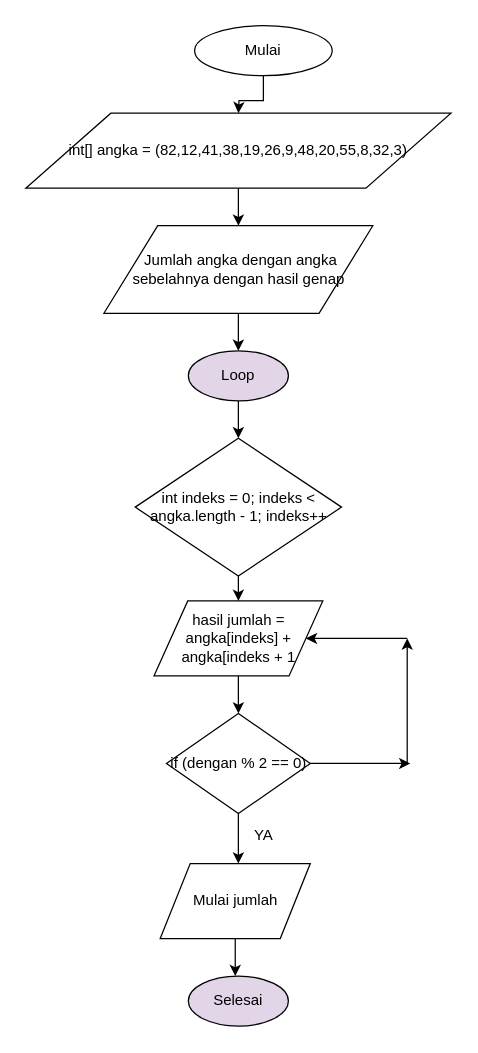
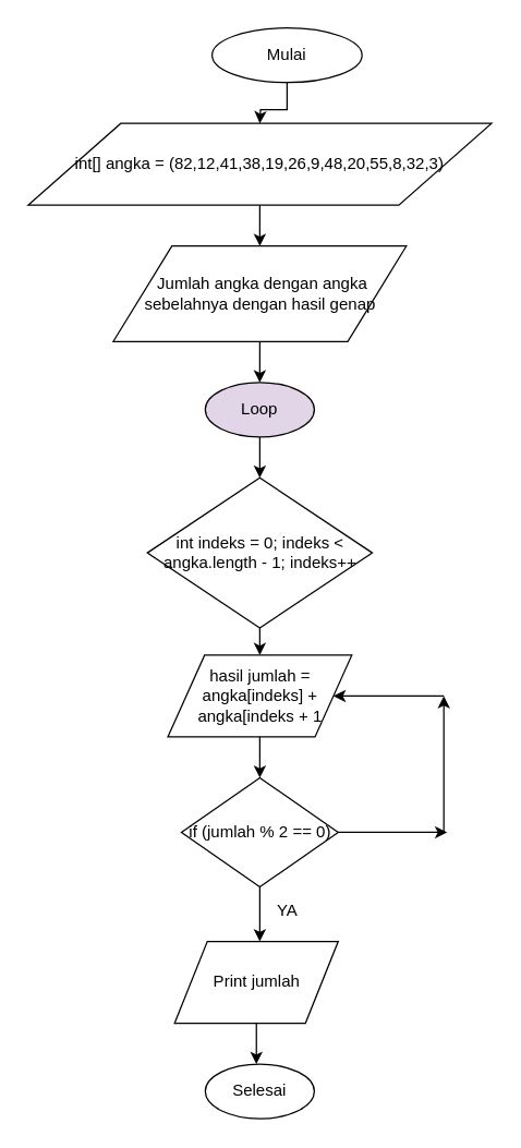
  <mxCell id="0" />
  <mxCell id="1" parent="0" />
  <mxCell id="2" value="" style="edgeStyle=orthogonalEdgeStyle;rounded=0;orthogonalLoop=1;jettySize=auto;html=1;" edge="1" parent="1" source="3"><mxGeometry relative="1" as="geometry"><mxPoint x="190" y="90" as="targetPoint" /></mxGeometry></mxCell>
  <mxCell id="3" value="Mulai" style="ellipse;whiteSpace=wrap;html=1;" vertex="1" parent="1"><mxGeometry x="155" y="20" width="110" height="40" as="geometry" /></mxCell>
  <mxCell id="4" value="" style="edgeStyle=orthogonalEdgeStyle;rounded=0;orthogonalLoop=1;jettySize=auto;html=1;" edge="1" parent="1" source="5" target="7"><mxGeometry relative="1" as="geometry" /></mxCell>
  <mxCell id="5" value="int[] angka = (82,12,41,38,19,26,9,48,20,55,8,32,3)" style="shape=parallelogram;perimeter=parallelogramPerimeter;whiteSpace=wrap;html=1;" vertex="1" parent="1"><mxGeometry x="20" y="90" width="340" height="60" as="geometry" /></mxCell>
  <mxCell id="6" value="" style="edgeStyle=orthogonalEdgeStyle;rounded=0;orthogonalLoop=1;jettySize=auto;html=1;" edge="1" parent="1" source="7"><mxGeometry relative="1" as="geometry"><mxPoint x="190" y="280" as="targetPoint" /></mxGeometry></mxCell>
  <mxCell id="7" value="&amp;nbsp;Jumlah angka dengan angka sebelahnya dengan hasil genap" style="shape=parallelogram;perimeter=parallelogramPerimeter;whiteSpace=wrap;html=1;" vertex="1" parent="1"><mxGeometry x="82.5" y="180" width="215" height="70" as="geometry" /></mxCell>
  <mxCell id="8" value="" style="edgeStyle=orthogonalEdgeStyle;rounded=0;orthogonalLoop=1;jettySize=auto;html=1;" edge="1" parent="1" source="9"><mxGeometry relative="1" as="geometry"><mxPoint x="190" y="350" as="targetPoint" /></mxGeometry></mxCell>
  <mxCell id="9" value="Loop" style="ellipse;whiteSpace=wrap;html=1;fillColor=#e1d5e7;" vertex="1" parent="1"><mxGeometry x="150" y="280" width="80" height="40" as="geometry" /></mxCell>
  <mxCell id="10" value="" style="edgeStyle=orthogonalEdgeStyle;rounded=0;orthogonalLoop=1;jettySize=auto;html=1;" edge="1" parent="1" source="11"><mxGeometry relative="1" as="geometry"><mxPoint x="190" y="480" as="targetPoint" /></mxGeometry></mxCell>
  <mxCell id="11" value="int indeks = 0; indeks &amp;lt; angka.length - 1; indeks++" style="rhombus;whiteSpace=wrap;html=1;" vertex="1" parent="1"><mxGeometry x="107.5" y="350" width="165" height="110" as="geometry" /></mxCell>
  <mxCell id="12" value="" style="edgeStyle=orthogonalEdgeStyle;rounded=0;orthogonalLoop=1;jettySize=auto;html=1;" edge="1" parent="1" source="13"><mxGeometry relative="1" as="geometry"><mxPoint x="190" y="570" as="targetPoint" /></mxGeometry></mxCell>
  <mxCell id="13" value="hasil jumlah = angka[indeks] + angka[indeks + 1" style="shape=parallelogram;perimeter=parallelogramPerimeter;whiteSpace=wrap;html=1;" vertex="1" parent="1"><mxGeometry x="122.5" y="480" width="135" height="60" as="geometry" /></mxCell>
  <mxCell id="14" value="" style="edgeStyle=orthogonalEdgeStyle;rounded=0;orthogonalLoop=1;jettySize=auto;html=1;" edge="1" parent="1" source="16"><mxGeometry relative="1" as="geometry"><mxPoint x="327.5" y="610" as="targetPoint" /></mxGeometry></mxCell>
  <mxCell id="15" value="" style="edgeStyle=orthogonalEdgeStyle;rounded=0;orthogonalLoop=1;jettySize=auto;html=1;" edge="1" parent="1" source="16"><mxGeometry relative="1" as="geometry"><mxPoint x="190" y="690" as="targetPoint" /></mxGeometry></mxCell>
- <mxCell id="16" value="if (dengan % 2 == 0)" style="rhombus;whiteSpace=wrap;html=1;" vertex="1" parent="1"><mxGeometry x="132.5" y="570" width="115" height="80" as="geometry" /></mxCell>
+ <mxCell id="16" value="if (jumlah % 2 == 0)" style="rhombus;whiteSpace=wrap;html=1;" vertex="1" parent="1"><mxGeometry x="132.5" y="570" width="115" height="80" as="geometry" /></mxCell>
  <mxCell id="17" value="" style="edgeStyle=orthogonalEdgeStyle;rounded=0;orthogonalLoop=1;jettySize=auto;html=1;" edge="1" parent="1" source="18"><mxGeometry relative="1" as="geometry"><mxPoint x="187.5" y="780" as="targetPoint" /></mxGeometry></mxCell>
- <mxCell id="18" value="Mulai jumlah" style="shape=parallelogram;perimeter=parallelogramPerimeter;whiteSpace=wrap;html=1;" vertex="1" parent="1"><mxGeometry x="127.5" y="690" width="120" height="60" as="geometry" /></mxCell>
+ <mxCell id="18" value="Print jumlah" style="shape=parallelogram;perimeter=parallelogramPerimeter;whiteSpace=wrap;html=1;" vertex="1" parent="1"><mxGeometry x="127.5" y="690" width="120" height="60" as="geometry" /></mxCell>
  <mxCell id="19" value="YA" style="text;html=1;align=center;verticalAlign=middle;resizable=0;points=[];autosize=1;" vertex="1" parent="1"><mxGeometry x="195" y="658" width="30" height="20" as="geometry" /></mxCell>
- <mxCell id="20" value="Selesai" style="ellipse;whiteSpace=wrap;html=1;fillColor=#e1d5e7;" vertex="1" parent="1"><mxGeometry x="150" y="780" width="80" height="40" as="geometry" /></mxCell>
+ <mxCell id="20" value="Selesai" style="ellipse;whiteSpace=wrap;html=1;" vertex="1" parent="1"><mxGeometry x="150" y="780" width="80" height="40" as="geometry" /></mxCell>
  <mxCell id="21" value="" style="endArrow=classic;html=1;" edge="1" parent="1"><mxGeometry width="50" height="50" relative="1" as="geometry"><mxPoint x="325" y="610" as="sourcePoint" /><mxPoint x="325" y="510" as="targetPoint" /></mxGeometry></mxCell>
  <mxCell id="22" value="" style="endArrow=classic;html=1;" edge="1" parent="1" target="13"><mxGeometry width="50" height="50" relative="1" as="geometry"><mxPoint x="325" y="510" as="sourcePoint" /><mxPoint x="375" y="460" as="targetPoint" /></mxGeometry></mxCell>
